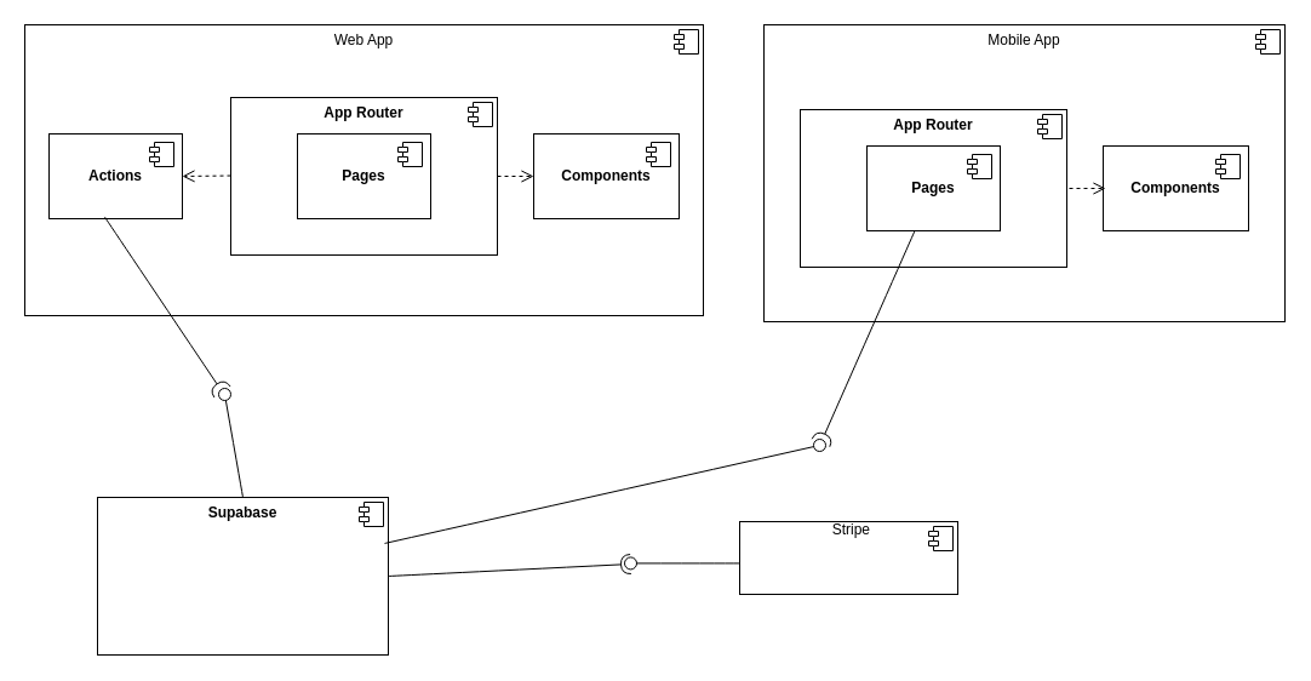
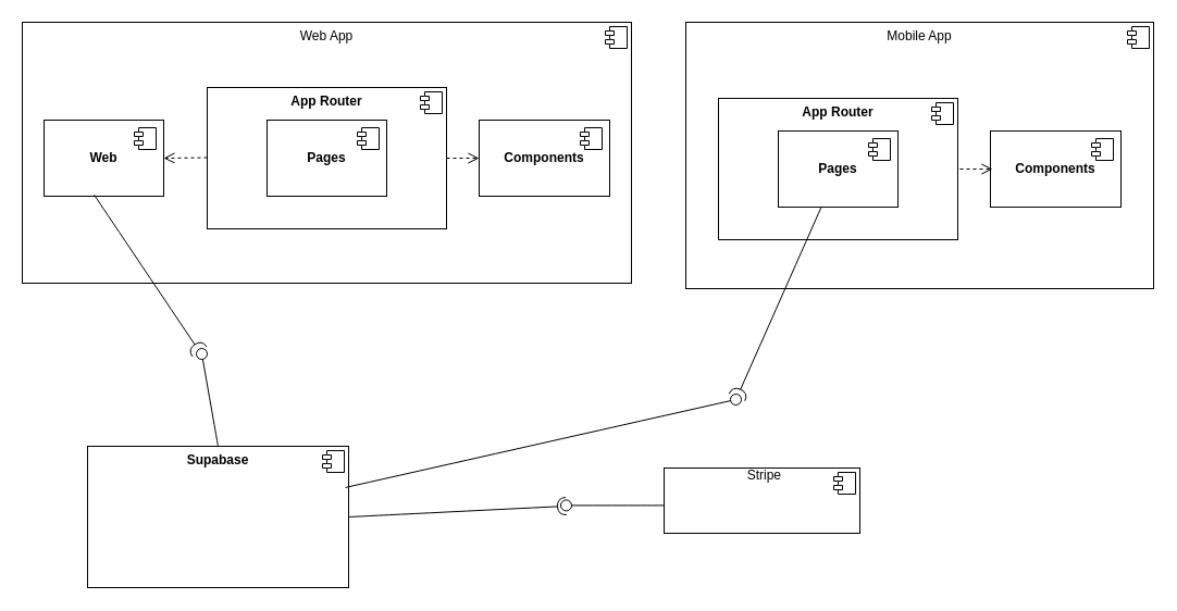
  <mxCell id="0" />
  <mxCell id="1" parent="0" />
  <mxCell id="2" value="&lt;p style=&quot;margin:0px;margin-top:6px;text-align:center;&quot;&gt;Web App&lt;/p&gt;" style="align=left;overflow=fill;html=1;dropTarget=0;whiteSpace=wrap;" parent="1" vertex="1"><mxGeometry x="20" y="20" width="560" height="240" as="geometry" /></mxCell>
  <mxCell id="3" value="" style="shape=component;jettyWidth=8;jettyHeight=4;" parent="2" vertex="1"><mxGeometry x="1" width="20" height="20" relative="1" as="geometry"><mxPoint x="-24" y="4" as="offset" /></mxGeometry></mxCell>
- <mxCell id="4" value="&lt;b&gt;Actions&lt;/b&gt;" style="html=1;dropTarget=0;whiteSpace=wrap;" parent="1" vertex="1"><mxGeometry x="40" y="110" width="110" height="70" as="geometry" /></mxCell>
+ <mxCell id="4" value="&lt;b&gt;Web&lt;/b&gt;" style="html=1;dropTarget=0;whiteSpace=wrap;" parent="1" vertex="1"><mxGeometry x="40" y="110" width="110" height="70" as="geometry" /></mxCell>
  <mxCell id="5" value="" style="shape=module;jettyWidth=8;jettyHeight=4;" parent="4" vertex="1"><mxGeometry x="1" width="20" height="20" relative="1" as="geometry"><mxPoint x="-27" y="7" as="offset" /></mxGeometry></mxCell>
  <mxCell id="6" value="&lt;b&gt;Components&lt;/b&gt;" style="html=1;dropTarget=0;whiteSpace=wrap;" parent="1" vertex="1"><mxGeometry x="440" y="110" width="120" height="70" as="geometry" /></mxCell>
  <mxCell id="7" value="" style="shape=module;jettyWidth=8;jettyHeight=4;" parent="6" vertex="1"><mxGeometry x="1" width="20" height="20" relative="1" as="geometry"><mxPoint x="-27" y="7" as="offset" /></mxGeometry></mxCell>
  <mxCell id="8" value="&lt;p style=&quot;margin:0px;margin-top:6px;text-align:center;&quot;&gt;&lt;b&gt;App Router&lt;/b&gt;&lt;/p&gt;" style="align=left;overflow=fill;html=1;dropTarget=0;whiteSpace=wrap;" parent="1" vertex="1"><mxGeometry x="190" y="80" width="220" height="130" as="geometry" /></mxCell>
  <mxCell id="9" value="" style="shape=component;jettyWidth=8;jettyHeight=4;" parent="8" vertex="1"><mxGeometry x="1" width="20" height="20" relative="1" as="geometry"><mxPoint x="-24" y="4" as="offset" /></mxGeometry></mxCell>
  <mxCell id="10" value="&lt;b&gt;Pages&lt;/b&gt;" style="html=1;dropTarget=0;whiteSpace=wrap;" parent="1" vertex="1"><mxGeometry x="245" y="110" width="110" height="70" as="geometry" /></mxCell>
  <mxCell id="11" value="" style="shape=module;jettyWidth=8;jettyHeight=4;" parent="10" vertex="1"><mxGeometry x="1" width="20" height="20" relative="1" as="geometry"><mxPoint x="-27" y="7" as="offset" /></mxGeometry></mxCell>
  <mxCell id="12" value="" style="html=1;verticalAlign=bottom;endArrow=open;dashed=1;endSize=8;curved=0;rounded=0;fontSize=12;" parent="1" edge="1"><mxGeometry relative="1" as="geometry"><mxPoint x="190" y="144.52" as="sourcePoint" /><mxPoint x="150" y="145" as="targetPoint" /></mxGeometry></mxCell>
  <mxCell id="13" value="" style="html=1;verticalAlign=bottom;endArrow=open;dashed=1;endSize=8;curved=0;rounded=0;fontSize=12;entryX=0;entryY=0.5;entryDx=0;entryDy=0;" parent="1" target="6" edge="1"><mxGeometry relative="1" as="geometry"><mxPoint x="410" y="145" as="sourcePoint" /><mxPoint x="470" y="135" as="targetPoint" /></mxGeometry></mxCell>
  <mxCell id="14" value="&lt;p style=&quot;margin:0px;margin-top:6px;text-align:center;&quot;&gt;&lt;b&gt;Supabase&lt;/b&gt;&lt;/p&gt;" style="align=left;overflow=fill;html=1;dropTarget=0;whiteSpace=wrap;" parent="1" vertex="1"><mxGeometry x="80" y="410" width="240" height="130" as="geometry" /></mxCell>
  <mxCell id="15" value="" style="shape=component;jettyWidth=8;jettyHeight=4;" parent="14" vertex="1"><mxGeometry x="1" width="20" height="20" relative="1" as="geometry"><mxPoint x="-24" y="4" as="offset" /></mxGeometry></mxCell>
  <mxCell id="16" value="" style="ellipse;whiteSpace=wrap;html=1;align=center;aspect=fixed;fillColor=none;strokeColor=none;resizable=0;perimeter=centerPerimeter;rotatable=0;allowArrows=0;points=[];outlineConnect=1;" parent="1" vertex="1"><mxGeometry x="305" y="300" width="10" height="10" as="geometry" /></mxCell>
  <mxCell id="17" value="" style="rounded=0;orthogonalLoop=1;jettySize=auto;html=1;endArrow=oval;endFill=0;sketch=0;sourcePerimeterSpacing=0;targetPerimeterSpacing=0;endSize=10;fontSize=12;curved=1;exitX=0.5;exitY=0;exitDx=0;exitDy=0;" parent="1" source="14" target="19" edge="1"><mxGeometry relative="1" as="geometry"><mxPoint x="330" y="310" as="sourcePoint" /></mxGeometry></mxCell>
  <mxCell id="18" value="" style="rounded=0;orthogonalLoop=1;jettySize=auto;html=1;endArrow=halfCircle;endFill=0;endSize=6;strokeWidth=1;sketch=0;fontSize=12;curved=1;exitX=0.417;exitY=0.978;exitDx=0;exitDy=0;exitPerimeter=0;" parent="1" source="4" edge="1"><mxGeometry relative="1" as="geometry"><mxPoint x="116.03" y="193" as="sourcePoint" /><mxPoint x="183" y="323" as="targetPoint" /></mxGeometry></mxCell>
  <mxCell id="19" value="" style="ellipse;whiteSpace=wrap;html=1;align=center;aspect=fixed;fillColor=none;strokeColor=none;resizable=0;perimeter=centerPerimeter;rotatable=0;allowArrows=0;points=[];outlineConnect=1;" parent="1" vertex="1"><mxGeometry x="180" y="320" width="10" height="10" as="geometry" /></mxCell>
  <mxCell id="20" value="" style="rounded=0;orthogonalLoop=1;jettySize=auto;html=1;endArrow=halfCircle;endFill=0;endSize=6;strokeWidth=1;sketch=0;fontSize=12;curved=1;exitX=1;exitY=0.5;exitDx=0;exitDy=0;" parent="1" source="14" edge="1"><mxGeometry relative="1" as="geometry"><mxPoint x="520" y="315" as="sourcePoint" /><mxPoint x="520" y="465" as="targetPoint" /></mxGeometry></mxCell>
  <mxCell id="21" value="" style="rounded=0;orthogonalLoop=1;jettySize=auto;html=1;endArrow=oval;endFill=0;sketch=0;sourcePerimeterSpacing=0;targetPerimeterSpacing=0;endSize=10;fontSize=12;curved=1;" parent="1" edge="1"><mxGeometry relative="1" as="geometry"><mxPoint x="610" y="464.41" as="sourcePoint" /><mxPoint x="520" y="464.41" as="targetPoint" /></mxGeometry></mxCell>
  <mxCell id="22" value="" style="ellipse;whiteSpace=wrap;html=1;align=center;aspect=fixed;fillColor=none;strokeColor=none;resizable=0;perimeter=centerPerimeter;rotatable=0;allowArrows=0;points=[];outlineConnect=1;" parent="1" vertex="1"><mxGeometry x="495" y="310" width="10" height="10" as="geometry" /></mxCell>
  <mxCell id="23" value="&lt;span style=&quot;white-space: pre;&quot;&gt;&#09;&lt;/span&gt;&lt;span style=&quot;white-space: pre;&quot;&gt;&#09;&amp;nbsp;&lt;/span&gt;&amp;nbsp; &amp;nbsp; &amp;nbsp; Stripe" style="align=left;overflow=fill;html=1;dropTarget=0;whiteSpace=wrap;" parent="1" vertex="1"><mxGeometry x="610" y="430" width="180" height="60" as="geometry" /></mxCell>
  <mxCell id="24" value="" style="shape=component;jettyWidth=8;jettyHeight=4;" parent="23" vertex="1"><mxGeometry x="1" width="20" height="20" relative="1" as="geometry"><mxPoint x="-24" y="4" as="offset" /></mxGeometry></mxCell>
  <mxCell id="25" value="&lt;p style=&quot;margin:0px;margin-top:6px;text-align:center;&quot;&gt;Mobile App&lt;/p&gt;" style="align=left;overflow=fill;html=1;dropTarget=0;whiteSpace=wrap;" parent="1" vertex="1"><mxGeometry x="630" y="20" width="430" height="245" as="geometry" /></mxCell>
  <mxCell id="26" value="" style="shape=component;jettyWidth=8;jettyHeight=4;" parent="25" vertex="1"><mxGeometry x="1" width="20" height="20" relative="1" as="geometry"><mxPoint x="-24" y="4" as="offset" /></mxGeometry></mxCell>
  <mxCell id="27" value="&lt;b&gt;Components&lt;/b&gt;" style="html=1;dropTarget=0;whiteSpace=wrap;" parent="1" vertex="1"><mxGeometry x="910" y="120" width="120" height="70" as="geometry" /></mxCell>
  <mxCell id="28" value="" style="shape=module;jettyWidth=8;jettyHeight=4;" parent="27" vertex="1"><mxGeometry x="1" width="20" height="20" relative="1" as="geometry"><mxPoint x="-27" y="7" as="offset" /></mxGeometry></mxCell>
  <mxCell id="29" value="&lt;p style=&quot;margin:0px;margin-top:6px;text-align:center;&quot;&gt;&lt;b&gt;App Router&lt;/b&gt;&lt;/p&gt;" style="align=left;overflow=fill;html=1;dropTarget=0;whiteSpace=wrap;" parent="1" vertex="1"><mxGeometry x="660" y="90" width="220" height="130" as="geometry" /></mxCell>
  <mxCell id="30" value="" style="shape=component;jettyWidth=8;jettyHeight=4;" parent="29" vertex="1"><mxGeometry x="1" width="20" height="20" relative="1" as="geometry"><mxPoint x="-24" y="4" as="offset" /></mxGeometry></mxCell>
  <mxCell id="31" value="&lt;b&gt;Pages&lt;/b&gt;" style="html=1;dropTarget=0;whiteSpace=wrap;" parent="1" vertex="1"><mxGeometry x="715" y="120" width="110" height="70" as="geometry" /></mxCell>
  <mxCell id="32" value="" style="shape=module;jettyWidth=8;jettyHeight=4;" parent="31" vertex="1"><mxGeometry x="1" width="20" height="20" relative="1" as="geometry"><mxPoint x="-27" y="7" as="offset" /></mxGeometry></mxCell>
  <mxCell id="33" value="" style="html=1;verticalAlign=bottom;endArrow=open;dashed=1;endSize=8;curved=0;rounded=0;fontSize=12;entryX=0;entryY=0.5;entryDx=0;entryDy=0;" parent="1" edge="1"><mxGeometry relative="1" as="geometry"><mxPoint x="882" y="155" as="sourcePoint" /><mxPoint x="912" y="155" as="targetPoint" /></mxGeometry></mxCell>
  <mxCell id="34" value="" style="rounded=0;orthogonalLoop=1;jettySize=auto;html=1;endArrow=oval;endFill=0;sketch=0;sourcePerimeterSpacing=0;targetPerimeterSpacing=0;endSize=10;fontSize=12;curved=1;" parent="1" edge="1"><mxGeometry relative="1" as="geometry"><mxPoint x="317" y="447.944" as="sourcePoint" /><mxPoint x="676" y="367" as="targetPoint" /></mxGeometry></mxCell>
  <mxCell id="35" value="" style="rounded=0;orthogonalLoop=1;jettySize=auto;html=1;endArrow=halfCircle;endFill=0;endSize=6;strokeWidth=1;sketch=0;fontSize=12;curved=1;" parent="1" source="31" edge="1"><mxGeometry relative="1" as="geometry"><mxPoint x="580" y="220" as="sourcePoint" /><mxPoint x="677" y="365" as="targetPoint" /></mxGeometry></mxCell>
